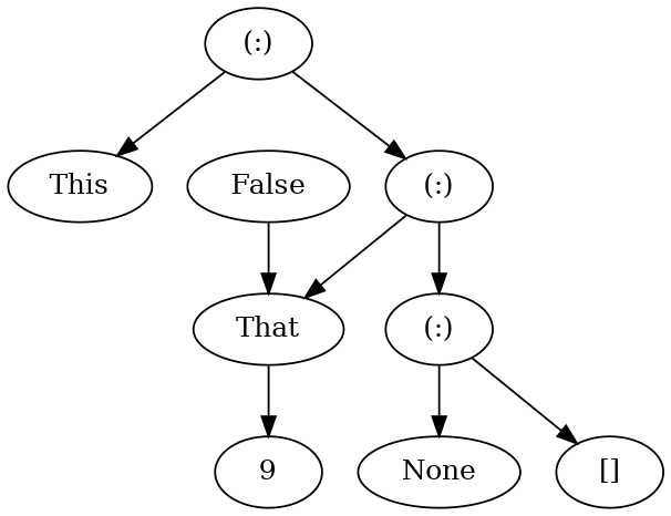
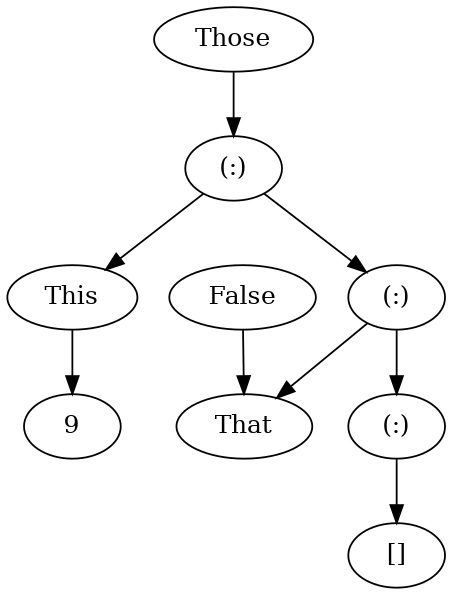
  digraph {
+   n1 [label=" Those "]
    n2 [label=" (:) "]
    n3 [label=" This "]
    n4 [label=" (:) "]
    n5 [label=9]
    n6 [label=" That "]
    n7 [label=" (:) "]
-   n8 [label=" None "]
    n9 [label=" [] "]
    n10 [label=" False "]
+   n1 -> n2
    n2 -> n3
    n2 -> n4
-   n6 -> n5
+   n3 -> n5
    n4 -> n6
    n4 -> n7
-   n7 -> n8
    n7 -> n9
    n10 -> n6
  }
